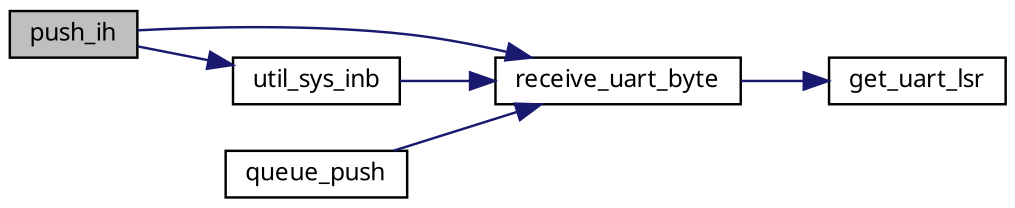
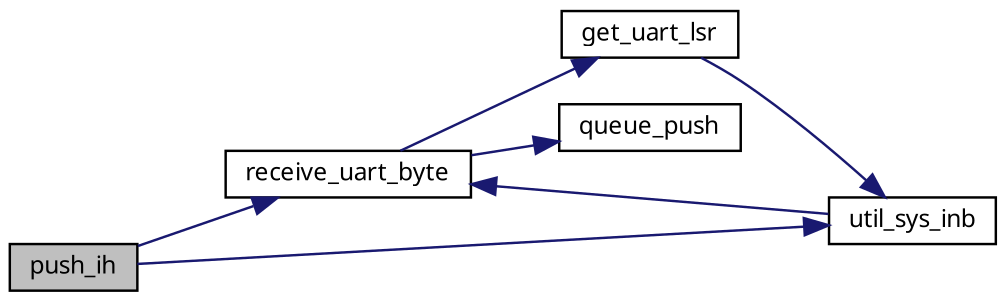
  digraph {
    fontname="Noto Sans"
    rankdir=LR
    node [color=black fillcolor=white fontname="Noto Sans" fontsize=10 shape=record style=filled]
    edge [color=midnightblue fontname="Noto Sans" fontsize=10 labelfontname=Helvetica labelfontsize=10 style=solid]
    n1 [fillcolor=grey75 fontcolor=black height=0.2 label=push_ih width=0.4]
    n2 [height=0.2 label=receive_uart_byte width=0.4]
    n3 [height=0.2 label=util_sys_inb width=0.4]
    n4 [height=0.2 label=get_uart_lsr width=0.4]
    n5 [height=0.2 label=queue_push width=0.4]
    n1 -> n2
    n1 -> n3
    n2 -> n4
-   n5 -> n2
+   n2 -> n5
    n3 -> n2
+   n4 -> n3
  }
